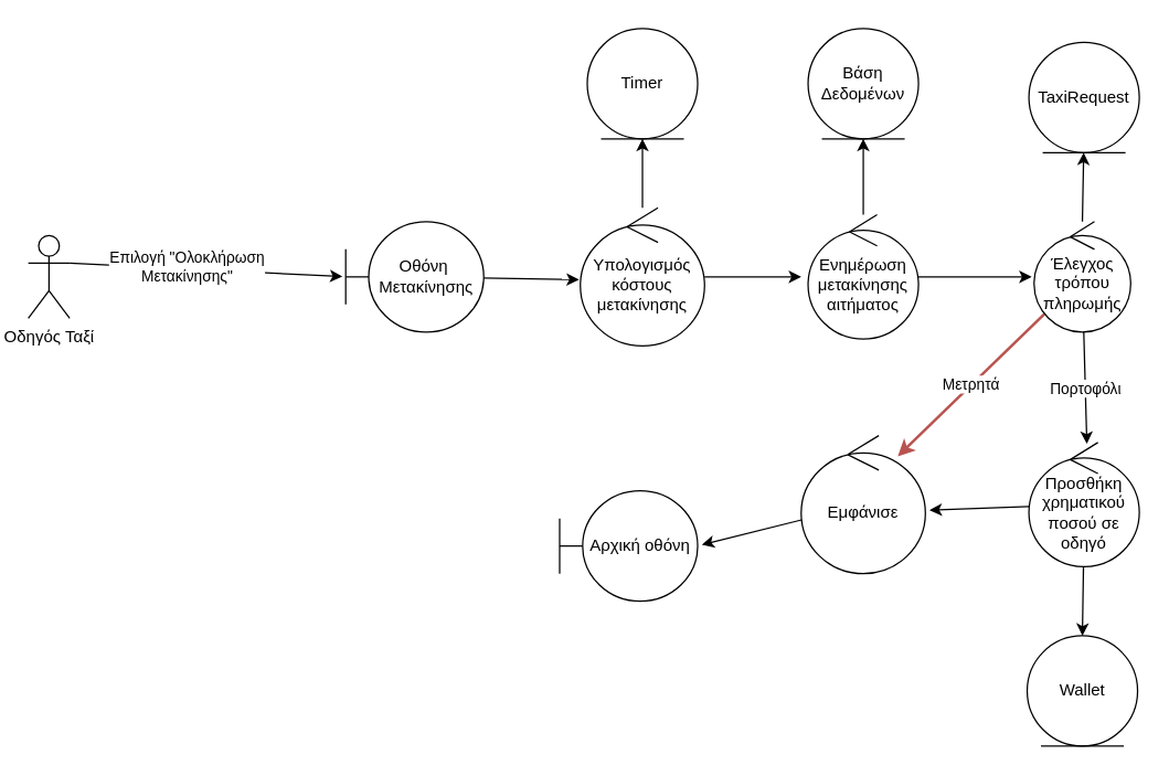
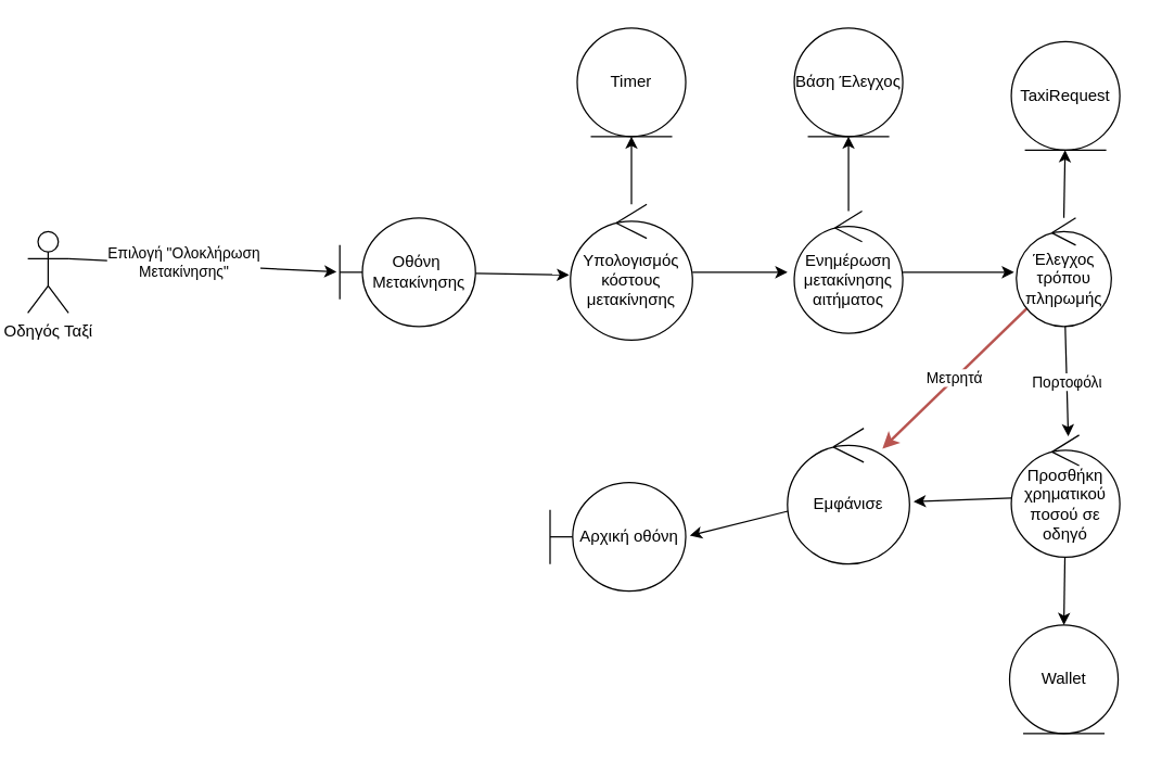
  <mxCell id="0" />
  <mxCell id="1" parent="0" />
  <mxCell id="2" style="edgeStyle=none;html=1;exitX=1;exitY=0.333;exitDx=0;exitDy=0;exitPerimeter=0;entryX=-0.024;entryY=0.497;entryDx=0;entryDy=0;entryPerimeter=0;strokeWidth=1;" parent="1" source="4" target="6" edge="1"><mxGeometry relative="1" as="geometry" /></mxCell>
  <mxCell id="3" value="Επιλογή &quot;Ολοκλήρωση&lt;br&gt;Μετακίνησης&quot;" style="edgeLabel;html=1;align=center;verticalAlign=middle;resizable=0;points=[];" parent="2" vertex="1" connectable="0"><mxGeometry x="-0.143" y="2" relative="1" as="geometry"><mxPoint as="offset" /></mxGeometry></mxCell>
  <mxCell id="4" value="Οδηγός Ταξί" style="shape=umlActor;verticalLabelPosition=bottom;verticalAlign=top;html=1;" parent="1" vertex="1"><mxGeometry x="20" y="170" width="30" height="60" as="geometry" /></mxCell>
  <mxCell id="5" style="edgeStyle=none;html=1;entryX=-0.011;entryY=0.52;entryDx=0;entryDy=0;entryPerimeter=0;" parent="1" source="6" target="13" edge="1"><mxGeometry relative="1" as="geometry" /></mxCell>
  <mxCell id="6" value="Οθόνη&amp;nbsp; Μετακίνησης" style="shape=umlBoundary;whiteSpace=wrap;html=1;strokeWidth=1;" parent="1" vertex="1"><mxGeometry x="250" y="160" width="100" height="80" as="geometry" /></mxCell>
  <mxCell id="7" value="" style="edgeStyle=none;html=1;strokeWidth=1;" parent="1" source="9" target="10" edge="1"><mxGeometry relative="1" as="geometry" /></mxCell>
  <mxCell id="8" style="edgeStyle=none;html=1;entryX=-0.025;entryY=0.5;entryDx=0;entryDy=0;entryPerimeter=0;" parent="1" source="9" target="17" edge="1"><mxGeometry relative="1" as="geometry" /></mxCell>
  <mxCell id="9" value="Ενημέρωση μετακίνησης αιτήματος" style="ellipse;shape=umlControl;whiteSpace=wrap;html=1;strokeWidth=1;" parent="1" vertex="1"><mxGeometry x="585" y="155" width="80" height="90" as="geometry" /></mxCell>
- <mxCell id="10" value="Βάση Δεδομένων" style="ellipse;shape=umlEntity;whiteSpace=wrap;html=1;strokeWidth=1;" parent="1" vertex="1"><mxGeometry x="585" y="20" width="80" height="80" as="geometry" /></mxCell>
+ <mxCell id="10" value="Βάση Έλεγχος" style="ellipse;shape=umlEntity;whiteSpace=wrap;html=1;strokeWidth=1;" parent="1" vertex="1"><mxGeometry x="585" y="20" width="80" height="80" as="geometry" /></mxCell>
  <mxCell id="11" style="edgeStyle=none;html=1;" parent="1" source="13" edge="1"><mxGeometry relative="1" as="geometry"><mxPoint x="580" y="200" as="targetPoint" /></mxGeometry></mxCell>
  <mxCell id="12" style="edgeStyle=none;html=1;entryX=0.5;entryY=1;entryDx=0;entryDy=0;" edge="1" parent="1" source="13" target="26"><mxGeometry relative="1" as="geometry" /></mxCell>
  <mxCell id="13" value="Υπολογισμός κόστους μετακίνησης" style="ellipse;shape=umlControl;whiteSpace=wrap;html=1;strokeWidth=1;" parent="1" vertex="1"><mxGeometry x="420" y="150" width="90" height="100" as="geometry" /></mxCell>
  <mxCell id="14" value="" style="edgeStyle=none;html=1;strokeWidth=1;" parent="1" source="17" target="18" edge="1"><mxGeometry relative="1" as="geometry" /></mxCell>
  <mxCell id="15" value="Πορτοφόλι" style="edgeStyle=none;html=1;strokeWidth=1;entryX=0.525;entryY=0.011;entryDx=0;entryDy=0;entryPerimeter=0;" parent="1" source="17" target="21" edge="1"><mxGeometry x="0.015" relative="1" as="geometry"><mxPoint as="offset" /><mxPoint x="783.75" y="305" as="targetPoint" /></mxGeometry></mxCell>
  <mxCell id="16" value="Μετρητά" style="edgeStyle=none;html=1;fillColor=#f8cecc;strokeColor=#b85450;strokeWidth=2;entryX=0.778;entryY=0.15;entryDx=0;entryDy=0;entryPerimeter=0;" parent="1" source="17" target="24" edge="1"><mxGeometry relative="1" as="geometry"><mxPoint x="630.97" y="339.98" as="targetPoint" /></mxGeometry></mxCell>
  <mxCell id="17" value="Έλεγχος τρόπου πληρωμής" style="ellipse;shape=umlControl;whiteSpace=wrap;html=1;strokeWidth=1;" parent="1" vertex="1"><mxGeometry x="748.75" y="160" width="70" height="80" as="geometry" /></mxCell>
  <mxCell id="18" value="TaxiRequest" style="ellipse;shape=umlEntity;whiteSpace=wrap;html=1;strokeWidth=1;" parent="1" vertex="1"><mxGeometry x="745" y="30" width="80" height="80" as="geometry" /></mxCell>
  <mxCell id="19" style="edgeStyle=none;html=1;entryX=0.5;entryY=0;entryDx=0;entryDy=0;" parent="1" source="21" target="22" edge="1"><mxGeometry relative="1" as="geometry" /></mxCell>
  <mxCell id="20" style="edgeStyle=none;html=1;entryX=1.033;entryY=0.54;entryDx=0;entryDy=0;entryPerimeter=0;" parent="1" source="21" target="24" edge="1"><mxGeometry relative="1" as="geometry" /></mxCell>
  <mxCell id="21" value="Προσθήκη χρηματικού ποσού σε οδηγό" style="ellipse;shape=umlControl;whiteSpace=wrap;html=1;strokeWidth=1;" parent="1" vertex="1"><mxGeometry x="745" y="320" width="80" height="90" as="geometry" /></mxCell>
  <mxCell id="22" value="Wallet" style="ellipse;shape=umlEntity;whiteSpace=wrap;html=1;" parent="1" vertex="1"><mxGeometry x="743.75" y="460" width="80" height="80" as="geometry" /></mxCell>
  <mxCell id="23" style="edgeStyle=none;html=1;entryX=1.03;entryY=0.488;entryDx=0;entryDy=0;entryPerimeter=0;" parent="1" source="24" target="25" edge="1"><mxGeometry relative="1" as="geometry" /></mxCell>
  <mxCell id="24" value="Εμφάνισε" style="ellipse;shape=umlControl;whiteSpace=wrap;html=1;strokeWidth=1;" parent="1" vertex="1"><mxGeometry x="580" y="315" width="90" height="100" as="geometry" /></mxCell>
  <mxCell id="25" value="Αρχική οθόνη" style="shape=umlBoundary;whiteSpace=wrap;html=1;strokeWidth=1;" parent="1" vertex="1"><mxGeometry x="405" y="355" width="100" height="80" as="geometry" /></mxCell>
  <mxCell id="26" value="Timer" style="ellipse;shape=umlEntity;whiteSpace=wrap;html=1;strokeWidth=1;" vertex="1" parent="1"><mxGeometry x="425" y="20" width="80" height="80" as="geometry" /></mxCell>
